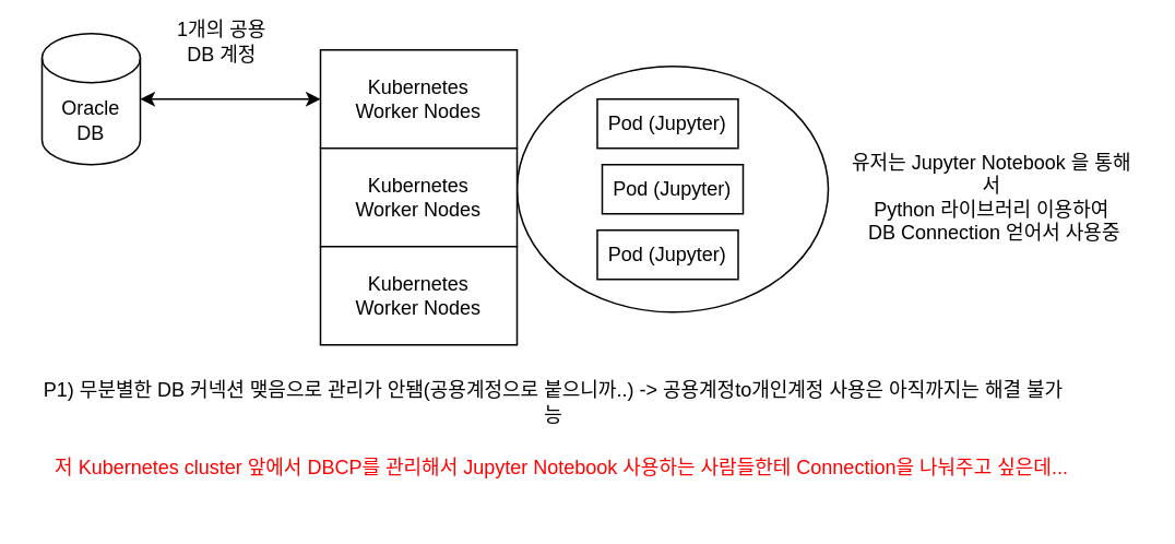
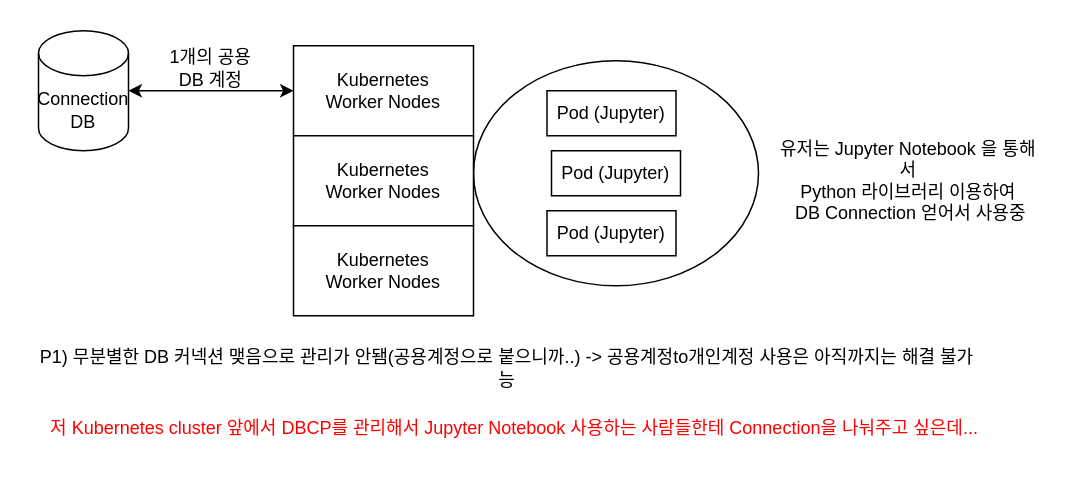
  <mxCell id="0" />
  <mxCell id="1" parent="0" />
- <mxCell id="2" value="Oracle&lt;br&gt;DB" style="shape=cylinder3;whiteSpace=wrap;html=1;boundedLbl=1;backgroundOutline=1;size=15;" vertex="1" parent="1"><mxGeometry x="25" y="20" width="60" height="80" as="geometry" /></mxCell>
+ <mxCell id="2" value="Connection&lt;br&gt;DB" style="shape=cylinder3;whiteSpace=wrap;html=1;boundedLbl=1;backgroundOutline=1;size=15;" vertex="1" parent="1"><mxGeometry x="25" y="20" width="60" height="80" as="geometry" /></mxCell>
  <mxCell id="3" value="" style="endArrow=classic;startArrow=classic;html=1;" edge="1" parent="1"><mxGeometry width="50" height="50" relative="1" as="geometry"><mxPoint x="85" y="60" as="sourcePoint" /><mxPoint x="195" y="60" as="targetPoint" /></mxGeometry></mxCell>
  <mxCell id="4" value="Kubernetes &lt;br&gt;Worker Nodes" style="rounded=0;whiteSpace=wrap;html=1;" vertex="1" parent="1"><mxGeometry x="195" y="30" width="120" height="60" as="geometry" /></mxCell>
  <mxCell id="5" value="" style="ellipse;whiteSpace=wrap;html=1;" vertex="1" parent="1"><mxGeometry x="315" y="40" width="190" height="150" as="geometry" /></mxCell>
  <mxCell id="6" value="Pod (Jupyter)" style="rounded=0;whiteSpace=wrap;html=1;" vertex="1" parent="1"><mxGeometry x="367" y="100" width="86" height="30" as="geometry" /></mxCell>
  <mxCell id="7" value="Pod (Jupyter)" style="rounded=0;whiteSpace=wrap;html=1;" vertex="1" parent="1"><mxGeometry x="364" y="60" width="86" height="30" as="geometry" /></mxCell>
  <mxCell id="8" value="Pod (Jupyter)" style="rounded=0;whiteSpace=wrap;html=1;" vertex="1" parent="1"><mxGeometry x="364" y="140" width="86" height="30" as="geometry" /></mxCell>
- <mxCell id="9" value="1개의 공용&lt;br&gt;DB 계정" style="text;html=1;strokeColor=none;fillColor=none;align=center;verticalAlign=middle;whiteSpace=wrap;rounded=0;" vertex="1" parent="1"><mxGeometry x="100" y="10" width="70" height="30" as="geometry" /></mxCell>
+ <mxCell id="9" value="1개의 공용&lt;br&gt;DB 계정" style="text;html=1;strokeColor=none;fillColor=none;align=center;verticalAlign=middle;whiteSpace=wrap;rounded=0;" vertex="1" parent="1"><mxGeometry x="105" y="30" width="70" height="30" as="geometry" /></mxCell>
  <mxCell id="10" value="Kubernetes &lt;br&gt;Worker Nodes" style="rounded=0;whiteSpace=wrap;html=1;" vertex="1" parent="1"><mxGeometry x="195" y="90" width="120" height="60" as="geometry" /></mxCell>
  <mxCell id="11" value="Kubernetes &lt;br&gt;Worker Nodes" style="rounded=0;whiteSpace=wrap;html=1;" vertex="1" parent="1"><mxGeometry x="195" y="150" width="120" height="60" as="geometry" /></mxCell>
  <mxCell id="12" value="유저는 Jupyter Notebook 을 통해서&lt;br&gt;Python 라이브러리 이용하여&lt;br&gt;&amp;nbsp;DB Connection 얻어서 사용중" style="text;html=1;strokeColor=none;fillColor=none;align=center;verticalAlign=middle;whiteSpace=wrap;rounded=0;" vertex="1" parent="1"><mxGeometry x="515" y="80" width="180" height="80" as="geometry" /></mxCell>
  <mxCell id="13" value="P1) 무분별한 DB 커넥션 맺음으로 관리가 안됌(공용계정으로 붙으니까..) -&amp;gt; 공용계정to개인계정 사용은 아직까지는 해결 불가능" style="text;html=1;strokeColor=none;fillColor=none;align=center;verticalAlign=middle;whiteSpace=wrap;rounded=0;" vertex="1" parent="1"><mxGeometry x="20" y="230" width="635" height="30" as="geometry" /></mxCell>
  <mxCell id="14" value="&lt;font color=&quot;#ff0000&quot;&gt;저 Kubernetes cluster 앞에서 DBCP를 관리해서 Jupyter Notebook 사용하는 사람들한테 Connection을 나눠주고 싶은데...&lt;/font&gt;" style="text;html=1;strokeColor=none;fillColor=none;align=center;verticalAlign=middle;whiteSpace=wrap;rounded=0;" vertex="1" parent="1"><mxGeometry x="20" y="260" width="645" height="50" as="geometry" /></mxCell>
